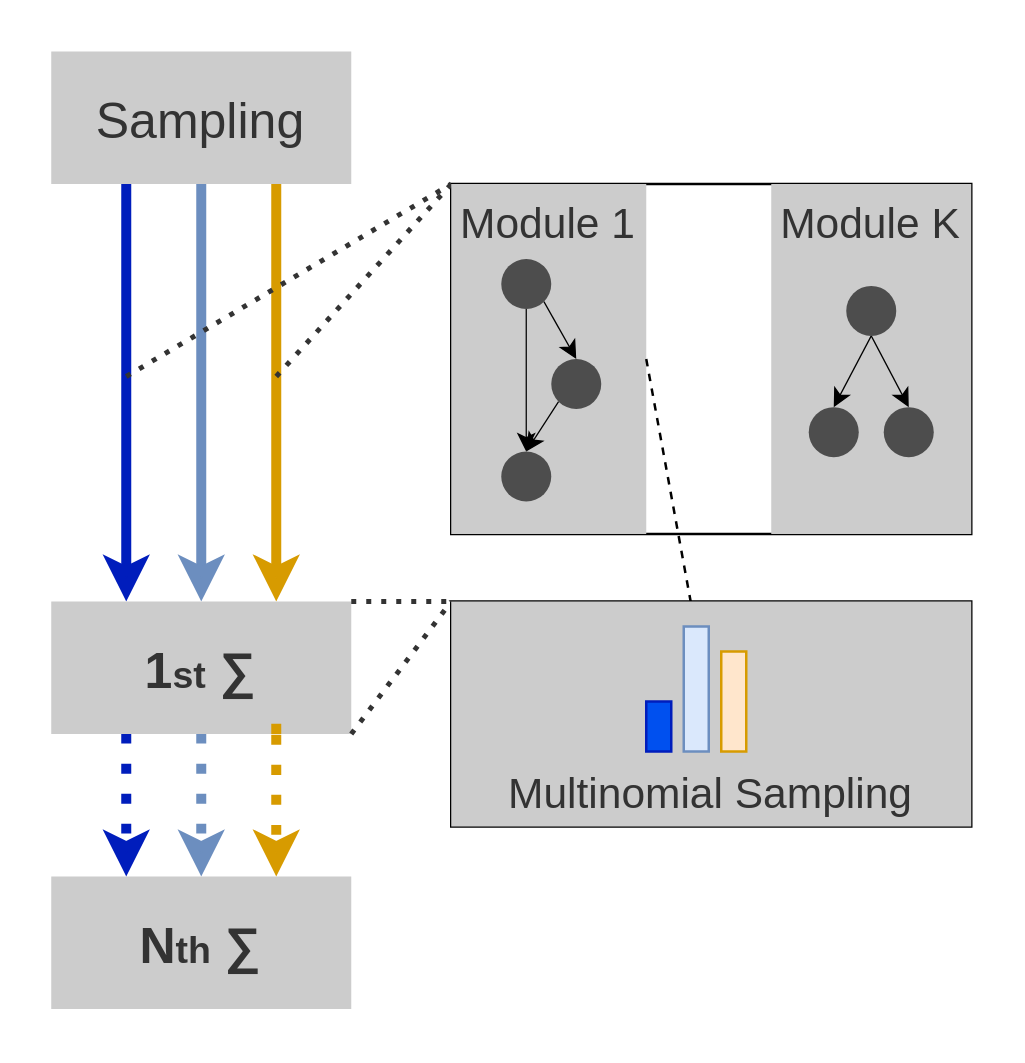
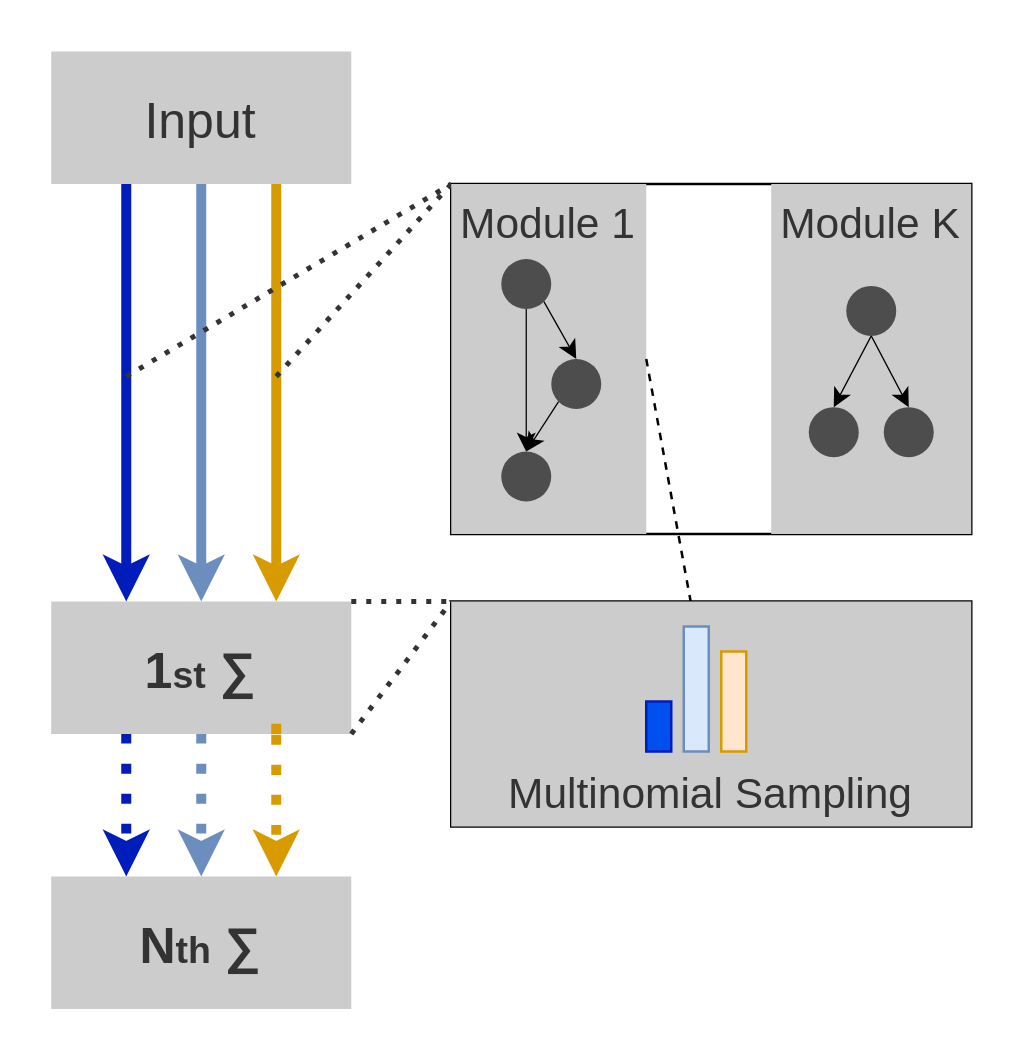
  <mxCell id="0" />
  <mxCell id="1" parent="0" />
  <mxCell id="2" value="" style="rounded=0;whiteSpace=wrap;html=1;fontSize=20;fillColor=none;" vertex="1" parent="1"><mxGeometry x="180" y="73" width="208" height="140" as="geometry" /></mxCell>
  <mxCell id="3" value="" style="rounded=0;whiteSpace=wrap;html=1;fontSize=20;fillColor=none;" vertex="1" parent="1"><mxGeometry x="180" y="240" width="208" height="90" as="geometry" /></mxCell>
  <mxCell id="4" style="edgeStyle=orthogonalEdgeStyle;rounded=0;orthogonalLoop=1;jettySize=auto;html=1;exitX=0.5;exitY=1;exitDx=0;exitDy=0;entryX=0.5;entryY=0;entryDx=0;entryDy=0;strokeWidth=4;fontSize=20;curved=1;fillColor=#dae8fc;strokeColor=#6c8ebf;" parent="1" source="7" target="9" edge="1"><mxGeometry relative="1" as="geometry" /></mxCell>
  <mxCell id="5" style="edgeStyle=orthogonalEdgeStyle;rounded=0;orthogonalLoop=1;jettySize=auto;html=1;exitX=0.25;exitY=1;exitDx=0;exitDy=0;curved=1;strokeWidth=4;entryX=0.25;entryY=0;entryDx=0;entryDy=0;fillColor=#0050ef;strokeColor=#001DBC;" parent="1" source="7" target="9" edge="1"><mxGeometry relative="1" as="geometry" /></mxCell>
  <mxCell id="6" style="edgeStyle=orthogonalEdgeStyle;rounded=0;orthogonalLoop=1;jettySize=auto;html=1;exitX=0.75;exitY=1;exitDx=0;exitDy=0;entryX=0.75;entryY=0;entryDx=0;entryDy=0;curved=1;strokeWidth=4;fillColor=#ffe6cc;strokeColor=#d79b00;" parent="1" source="7" target="9" edge="1"><mxGeometry relative="1" as="geometry" /></mxCell>
- <mxCell id="7" value="&lt;font style=&quot;font-size: 20px;&quot;&gt;Sampling&lt;/font&gt;" style="rounded=0;whiteSpace=wrap;html=1;fillColor=#CCCCCC;fontColor=#333333;strokeColor=none;" parent="1" vertex="1"><mxGeometry x="20" y="20" width="120" height="53" as="geometry" /></mxCell>
+ <mxCell id="7" value="&lt;font style=&quot;font-size: 20px;&quot;&gt;Input&lt;/font&gt;" style="rounded=0;whiteSpace=wrap;html=1;fillColor=#CCCCCC;fontColor=#333333;strokeColor=none;" parent="1" vertex="1"><mxGeometry x="20" y="20" width="120" height="53" as="geometry" /></mxCell>
  <mxCell id="8" style="edgeStyle=orthogonalEdgeStyle;rounded=0;orthogonalLoop=1;jettySize=auto;html=1;exitX=0.5;exitY=1;exitDx=0;exitDy=0;curved=1;fillColor=#dae8fc;strokeColor=#6c8ebf;strokeWidth=4;dashed=1;dashPattern=1 2;entryX=0.5;entryY=0;entryDx=0;entryDy=0;" parent="1" source="9" target="10" edge="1"><mxGeometry relative="1" as="geometry"><Array as="points" /><mxPoint x="260" y="390" as="targetPoint" /></mxGeometry></mxCell>
  <mxCell id="9" value="&lt;span style=&quot;font-size: 13px;&quot; lang=&quot;de&quot; class=&quot;ILfuVd&quot;&gt;&lt;span style=&quot;font-size: 20px;&quot; class=&quot;hgKElc&quot;&gt;&lt;font style=&quot;font-size: 20px;&quot;&gt;&lt;b&gt;1&lt;/b&gt;&lt;/font&gt;&lt;/span&gt;&lt;/span&gt;&lt;font size=&quot;1&quot;&gt;&lt;span lang=&quot;de&quot; class=&quot;ILfuVd&quot;&gt;&lt;span class=&quot;hgKElc&quot;&gt;&lt;font&gt;&lt;b style=&quot;font-size: 15px;&quot;&gt;st&lt;/b&gt;&lt;/font&gt;&lt;/span&gt;&lt;/span&gt;&lt;/font&gt;&lt;span style=&quot;font-size: 13px;&quot; lang=&quot;de&quot; class=&quot;ILfuVd&quot;&gt;&lt;span style=&quot;font-size: 20px;&quot; class=&quot;hgKElc&quot;&gt;&lt;font style=&quot;font-size: 20px;&quot;&gt;&lt;b&gt; ∑&lt;/b&gt;&lt;br&gt;&lt;/font&gt;&lt;/span&gt;&lt;/span&gt;" style="rounded=0;whiteSpace=wrap;html=1;fillColor=#CCCCCC;fontColor=#333333;strokeColor=none;" parent="1" vertex="1"><mxGeometry x="20" y="240" width="120" height="53" as="geometry" /></mxCell>
  <mxCell id="10" value="&lt;span style=&quot;font-size: 13px;&quot; lang=&quot;de&quot; class=&quot;ILfuVd&quot;&gt;&lt;span style=&quot;font-size: 20px;&quot; class=&quot;hgKElc&quot;&gt;&lt;font style=&quot;font-size: 20px;&quot;&gt;&lt;b&gt;N&lt;/b&gt;&lt;/font&gt;&lt;/span&gt;&lt;/span&gt;&lt;font size=&quot;1&quot;&gt;&lt;span lang=&quot;de&quot; class=&quot;ILfuVd&quot;&gt;&lt;span class=&quot;hgKElc&quot;&gt;&lt;font&gt;&lt;b style=&quot;font-size: 15px;&quot;&gt;th&lt;/b&gt;&lt;/font&gt;&lt;/span&gt;&lt;/span&gt;&lt;/font&gt;&lt;span style=&quot;font-size: 13px;&quot; lang=&quot;de&quot; class=&quot;ILfuVd&quot;&gt;&lt;span style=&quot;font-size: 20px;&quot; class=&quot;hgKElc&quot;&gt;&lt;font style=&quot;font-size: 20px;&quot;&gt;&lt;b&gt; ∑&lt;/b&gt;&lt;br&gt;&lt;/font&gt;&lt;/span&gt;&lt;/span&gt;" style="rounded=0;whiteSpace=wrap;html=1;fillColor=#CCCCCC;fontColor=#333333;strokeColor=none;" parent="1" vertex="1"><mxGeometry x="20" y="350" width="120" height="53" as="geometry" /></mxCell>
  <mxCell id="11" style="edgeStyle=orthogonalEdgeStyle;rounded=0;orthogonalLoop=1;jettySize=auto;html=1;exitX=0.25;exitY=1;exitDx=0;exitDy=0;entryX=0.25;entryY=0;entryDx=0;entryDy=0;curved=1;fillColor=#0050ef;strokeColor=#001DBC;strokeWidth=4;dashed=1;dashPattern=1 2;" parent="1" source="9" target="10" edge="1"><mxGeometry relative="1" as="geometry"><Array as="points"><mxPoint x="50" y="350" /><mxPoint x="50" y="350" /></Array></mxGeometry></mxCell>
  <mxCell id="12" style="edgeStyle=orthogonalEdgeStyle;rounded=0;orthogonalLoop=1;jettySize=auto;html=1;exitX=0.75;exitY=1;exitDx=0;exitDy=0;curved=1;strokeWidth=4;fillColor=#ffe6cc;strokeColor=#d79b00;entryX=0.75;entryY=0;entryDx=0;entryDy=0;dashed=1;dashPattern=1 2;" parent="1" source="9" target="10" edge="1"><mxGeometry relative="1" as="geometry"><mxPoint x="140.04" y="478.5" as="targetPoint" /><Array as="points"><mxPoint x="110" y="270" /><mxPoint x="110" y="270" /></Array><mxPoint x="180" y="211.5" as="sourcePoint" /></mxGeometry></mxCell>
  <mxCell id="13" style="edgeStyle=none;rounded=0;orthogonalLoop=1;jettySize=auto;html=1;entryX=0;entryY=0;entryDx=0;entryDy=0;strokeColor=#333333;strokeWidth=2;fontSize=20;endArrow=none;endFill=0;dashed=1;dashPattern=1 2;" edge="1" parent="1" target="2"><mxGeometry relative="1" as="geometry"><mxPoint x="50" y="150" as="sourcePoint" /></mxGeometry></mxCell>
  <mxCell id="14" style="edgeStyle=none;rounded=0;orthogonalLoop=1;jettySize=auto;html=1;entryX=0;entryY=0;entryDx=0;entryDy=0;strokeColor=#333333;strokeWidth=2;fontSize=20;endArrow=none;endFill=0;dashed=1;dashPattern=1 2;" edge="1" parent="1" target="2"><mxGeometry relative="1" as="geometry"><mxPoint x="110" y="150" as="sourcePoint" /></mxGeometry></mxCell>
  <mxCell id="15" value="&lt;font style=&quot;font-size: 17px;&quot;&gt;Module 1&lt;/font&gt;" style="rounded=0;whiteSpace=wrap;html=1;fillColor=#CCCCCC;fontColor=#333333;strokeColor=none;verticalAlign=top;" vertex="1" parent="1"><mxGeometry x="180" y="73" width="78" height="140" as="geometry" /></mxCell>
  <mxCell id="16" style="edgeStyle=none;rounded=0;orthogonalLoop=1;jettySize=auto;html=1;exitX=1;exitY=1;exitDx=0;exitDy=0;strokeWidth=0.5;entryX=0.5;entryY=0;entryDx=0;entryDy=0;" edge="1" parent="1" source="18" target="20"><mxGeometry relative="1" as="geometry"><mxPoint x="230" y="153" as="targetPoint" /></mxGeometry></mxCell>
  <mxCell id="17" style="edgeStyle=none;rounded=0;orthogonalLoop=1;jettySize=auto;html=1;exitX=0.5;exitY=1;exitDx=0;exitDy=0;entryX=0.5;entryY=0;entryDx=0;entryDy=0;strokeWidth=0.5;" edge="1" parent="1" source="18" target="21"><mxGeometry relative="1" as="geometry" /></mxCell>
  <mxCell id="18" value="" style="ellipse;whiteSpace=wrap;html=1;aspect=fixed;strokeColor=none;fillColor=#4D4D4D;" vertex="1" parent="1"><mxGeometry x="200" y="103" width="20" height="20" as="geometry" /></mxCell>
  <mxCell id="19" style="edgeStyle=none;rounded=0;orthogonalLoop=1;jettySize=auto;html=1;exitX=0;exitY=1;exitDx=0;exitDy=0;entryX=0.5;entryY=0;entryDx=0;entryDy=0;strokeWidth=0.5;" edge="1" parent="1" source="20" target="21"><mxGeometry relative="1" as="geometry" /></mxCell>
  <mxCell id="20" value="" style="ellipse;whiteSpace=wrap;html=1;aspect=fixed;strokeColor=none;fillColor=#4D4D4D;" vertex="1" parent="1"><mxGeometry x="220" y="143" width="20" height="20" as="geometry" /></mxCell>
  <mxCell id="21" value="" style="ellipse;whiteSpace=wrap;html=1;aspect=fixed;strokeColor=none;fillColor=#4D4D4D;" vertex="1" parent="1"><mxGeometry x="200" y="180" width="20" height="20" as="geometry" /></mxCell>
  <mxCell id="22" style="edgeStyle=none;rounded=0;orthogonalLoop=1;jettySize=auto;html=1;exitX=1;exitY=0.5;exitDx=0;exitDy=0;dashed=1;strokeWidth=1;fontSize=20;endArrow=none;endFill=0;" edge="1" parent="1" source="15" target="31"><mxGeometry relative="1" as="geometry"><mxPoint x="330" y="153" as="sourcePoint" /></mxGeometry></mxCell>
  <mxCell id="23" value="&lt;font style=&quot;font-size: 17px;&quot;&gt;Module K&lt;/font&gt;" style="rounded=0;whiteSpace=wrap;html=1;fillColor=#CCCCCC;fontColor=#333333;strokeColor=none;verticalAlign=top;" vertex="1" parent="1"><mxGeometry x="308" y="73" width="80" height="140" as="geometry" /></mxCell>
  <mxCell id="24" style="edgeStyle=none;rounded=0;orthogonalLoop=1;jettySize=auto;html=1;exitX=0.5;exitY=1;exitDx=0;exitDy=0;entryX=0.5;entryY=0;entryDx=0;entryDy=0;strokeWidth=0.5;fontSize=20;endArrow=classic;endFill=1;" edge="1" parent="1" source="26" target="27"><mxGeometry relative="1" as="geometry" /></mxCell>
  <mxCell id="25" style="edgeStyle=none;rounded=0;orthogonalLoop=1;jettySize=auto;html=1;exitX=0.5;exitY=1;exitDx=0;exitDy=0;entryX=0.5;entryY=0;entryDx=0;entryDy=0;strokeWidth=0.5;fontSize=20;endArrow=classic;endFill=1;" edge="1" parent="1" source="26" target="28"><mxGeometry relative="1" as="geometry" /></mxCell>
  <mxCell id="26" value="" style="ellipse;whiteSpace=wrap;html=1;aspect=fixed;strokeColor=none;fillColor=#4D4D4D;" vertex="1" parent="1"><mxGeometry x="338" y="113.75" width="20" height="20" as="geometry" /></mxCell>
  <mxCell id="27" value="" style="ellipse;whiteSpace=wrap;html=1;aspect=fixed;strokeColor=none;fillColor=#4D4D4D;" vertex="1" parent="1"><mxGeometry x="323" y="162.25" width="20" height="20" as="geometry" /></mxCell>
  <mxCell id="28" value="" style="ellipse;whiteSpace=wrap;html=1;aspect=fixed;strokeColor=none;fillColor=#4D4D4D;" vertex="1" parent="1"><mxGeometry x="353" y="162.25" width="20" height="20" as="geometry" /></mxCell>
  <mxCell id="29" style="edgeStyle=none;rounded=0;orthogonalLoop=1;jettySize=auto;html=1;entryX=0;entryY=0;entryDx=0;entryDy=0;strokeColor=#333333;strokeWidth=2;fontSize=20;endArrow=none;endFill=0;dashed=1;dashPattern=1 2;exitX=1;exitY=0;exitDx=0;exitDy=0;" edge="1" parent="1" target="3" source="9"><mxGeometry relative="1" as="geometry"><mxPoint x="50" y="350" as="sourcePoint" /></mxGeometry></mxCell>
  <mxCell id="30" style="edgeStyle=none;rounded=0;orthogonalLoop=1;jettySize=auto;html=1;entryX=0;entryY=0;entryDx=0;entryDy=0;strokeColor=#333333;strokeWidth=2;fontSize=20;endArrow=none;endFill=0;dashed=1;dashPattern=1 2;exitX=1;exitY=1;exitDx=0;exitDy=0;" edge="1" parent="1" target="3" source="9"><mxGeometry relative="1" as="geometry"><mxPoint x="110" y="350" as="sourcePoint" /></mxGeometry></mxCell>
  <mxCell id="31" value="&lt;font style=&quot;font-size: 17px;&quot;&gt;Multinomial Sampling&lt;/font&gt;" style="rounded=0;whiteSpace=wrap;html=1;fillColor=#CCCCCC;fontColor=#333333;strokeColor=none;verticalAlign=bottom;" vertex="1" parent="1"><mxGeometry x="180" y="240" width="208" height="90" as="geometry" /></mxCell>
  <mxCell id="32" value="" style="rounded=0;whiteSpace=wrap;html=1;fillColor=#0050ef;fontColor=#ffffff;strokeColor=#001DBC;" vertex="1" parent="1"><mxGeometry x="258" y="280" width="10" height="20" as="geometry" /></mxCell>
  <mxCell id="33" value="" style="rounded=0;whiteSpace=wrap;html=1;fillColor=#dae8fc;strokeColor=#6c8ebf;" vertex="1" parent="1"><mxGeometry x="273" y="250" width="10" height="50" as="geometry" /></mxCell>
  <mxCell id="34" value="" style="rounded=0;whiteSpace=wrap;html=1;fillColor=#ffe6cc;strokeColor=#d79b00;" vertex="1" parent="1"><mxGeometry x="288" y="260" width="10" height="40" as="geometry" /></mxCell>
